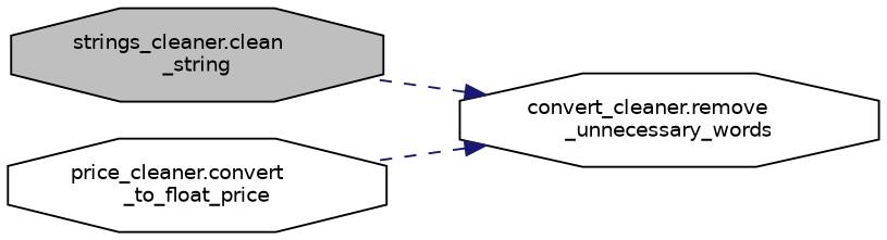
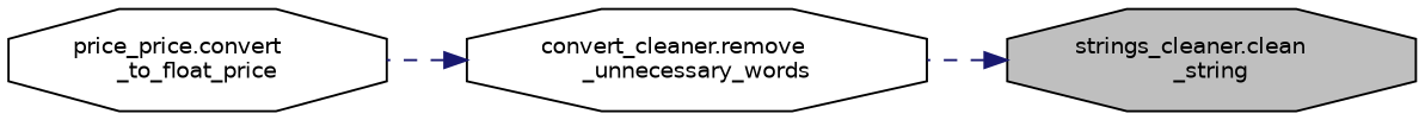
  digraph {
    rankdir=RL
    node [color=black fillcolor=white fontname=Helvetica fontsize=10 shape=octagon style=filled]
    edge [color=midnightblue dir=back fontname=Helvetica fontsize=10 labelfontname=Helvetica labelfontsize=10 style=dashed]
    n1 [fillcolor=grey75 fontcolor=black height=0.2 label="strings_cleaner.clean\l_string" width=0.4]
    n2 [height=0.2 label="convert_cleaner.remove\l_unnecessary_words" width=0.4]
-   n3 [height=0.2 label="price_cleaner.convert\l_to_float_price" width=0.4]
-   n2 -> n1
+   n3 [height=0.2 label="price_price.convert\l_to_float_price" width=0.4]
+   n1 -> n2
    n2 -> n3
  }
